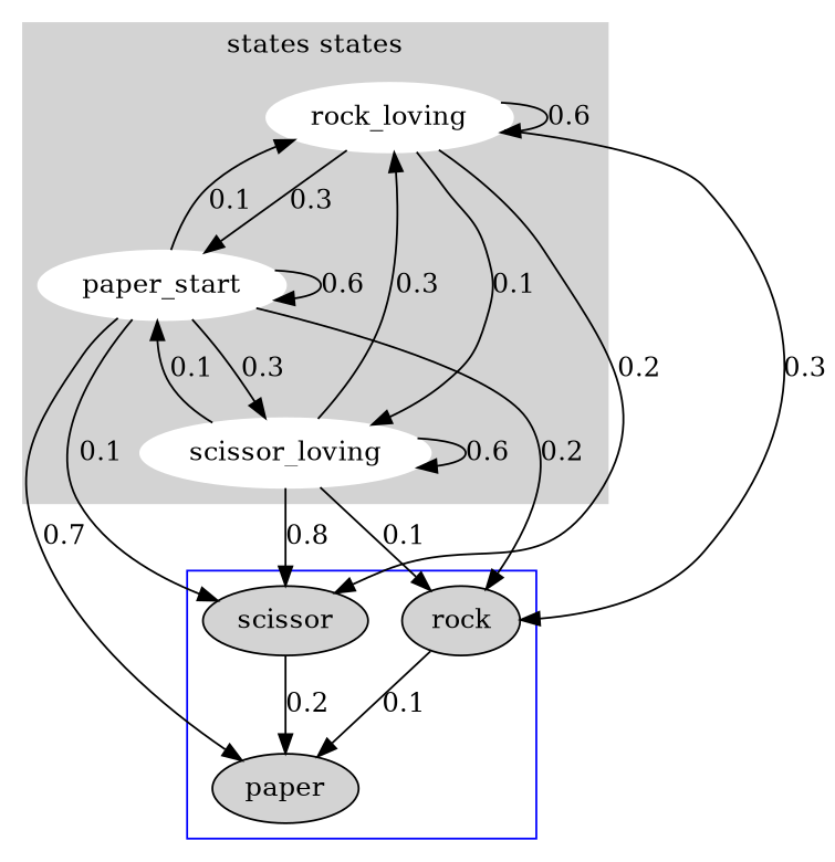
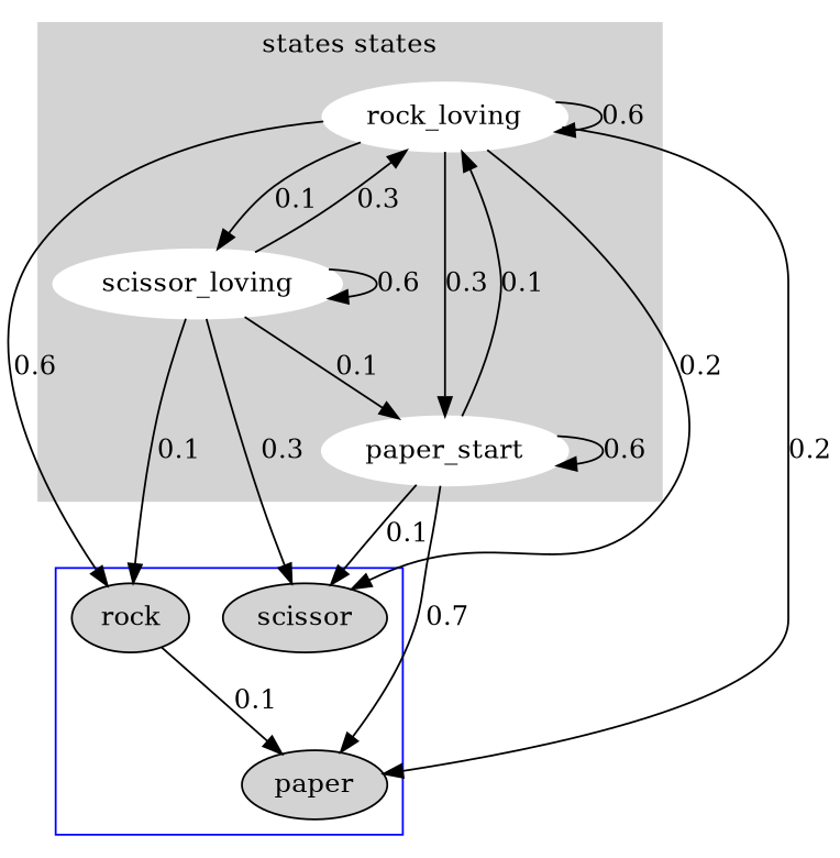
  digraph {
    node [style=filled]
    rock_loving [color=white]
    n2 [color=white label=paper_start]
    scissor_loving [color=white]
    rock
    paper
    scissor
    subgraph cluster_1 {
      color=lightgrey
      label="states states"
      rankdir=LR
      style=filled
      rock_loving
      n2
      scissor_loving
    }
    subgraph cluster_2 {
      color=blue
      rock
      paper
      scissor
    }
    rock_loving -> rock_loving [label=0.6]
    rock_loving -> n2 [label=0.3]
    rock_loving -> scissor_loving [label=0.1]
-   rock_loving -> rock [label=0.3]
-   scissor -> paper [label=0.2]
+   rock_loving -> rock [label=0.6]
+   rock_loving -> paper [label=0.2]
    rock_loving -> scissor [label=0.2]
    n2 -> rock_loving [label=0.1]
    n2 -> n2 [label=0.6]
-   n2 -> scissor_loving [label=0.3]
-   n2 -> rock [label=0.2]
    n2 -> paper [label=0.7]
    n2 -> scissor [label=0.1]
    scissor_loving -> rock_loving [label=0.3]
    scissor_loving -> n2 [label=0.1]
    scissor_loving -> scissor_loving [label=0.6]
    scissor_loving -> rock [label=0.1]
-   scissor_loving -> scissor [label=0.8]
+   scissor_loving -> scissor [label=0.3]
    rock -> paper [label=0.1]
  }
